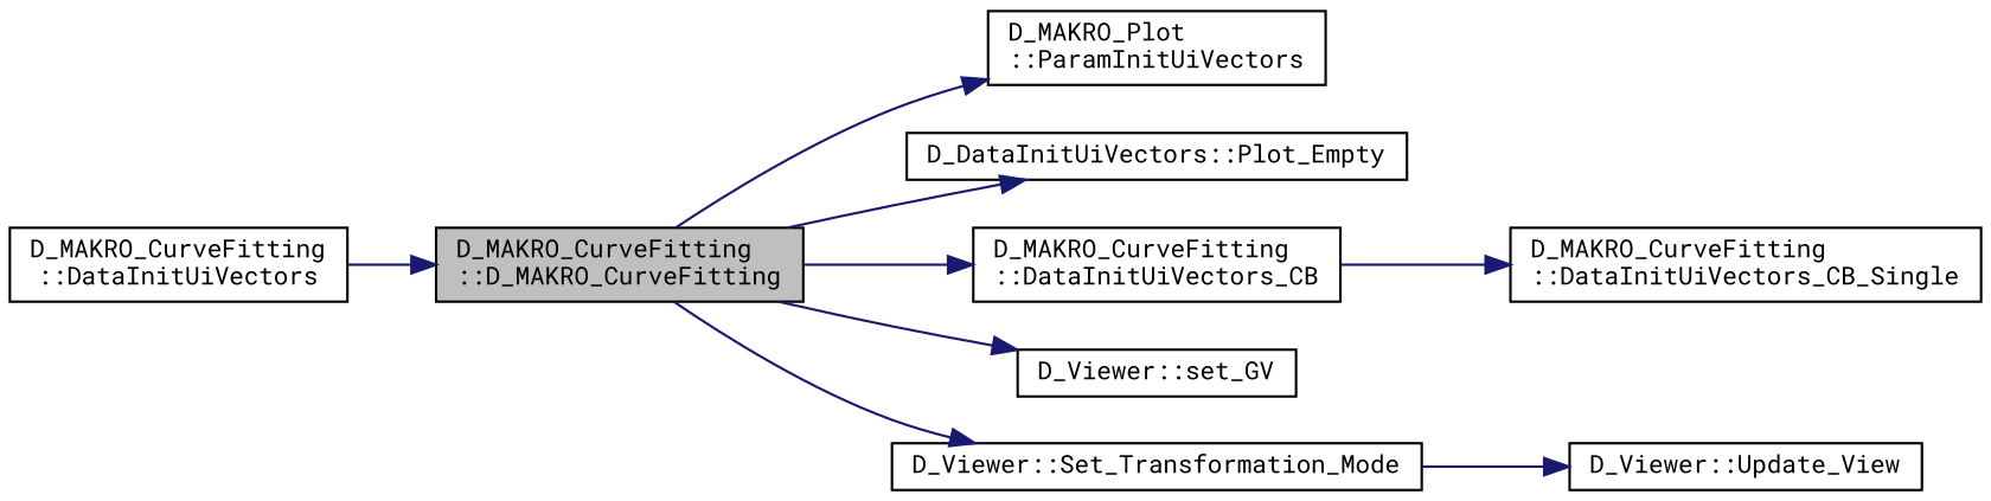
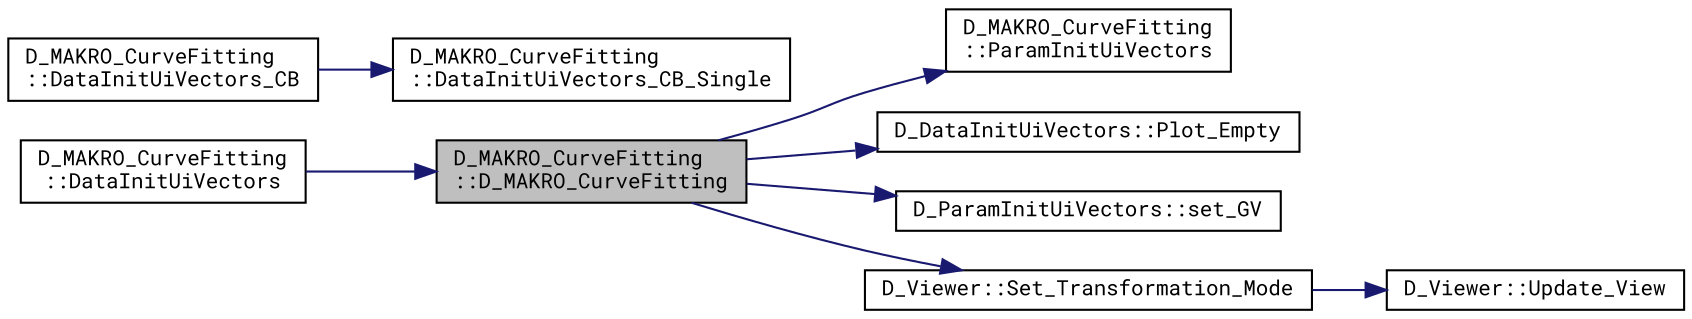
  digraph {
    fontname="Roboto Mono"
    rankdir=LR
    node [color=black fillcolor=white fontname="Roboto Mono" fontsize=10 shape=record style=filled]
    edge [color=midnightblue fontname="Roboto Mono" fontsize=10 labelfontname=Helvetica labelfontsize=10 style=solid]
    n1 [fillcolor=grey75 fontcolor=black height=0.2 label="D_MAKRO_CurveFitting\l::D_MAKRO_CurveFitting" width=0.4]
-   n2 [height=0.2 label="D_MAKRO_Plot\l::ParamInitUiVectors" width=0.4]
+   n2 [height=0.2 label="D_MAKRO_CurveFitting\l::ParamInitUiVectors" width=0.4]
    n3 [height=0.2 label="D_DataInitUiVectors::Plot_Empty" width=0.4]
    n4 [height=0.2 label="D_MAKRO_CurveFitting\l::DataInitUiVectors_CB" width=0.4]
-   n5 [height=0.2 label="D_Viewer::set_GV" width=0.4]
+   n5 [height=0.2 label="D_ParamInitUiVectors::set_GV" width=0.4]
    n6 [height=0.2 label="D_Viewer::Set_Transformation_Mode" width=0.4]
    n7 [height=0.2 label="D_MAKRO_CurveFitting\l::DataInitUiVectors" width=0.4]
    n8 [height=0.2 label="D_MAKRO_CurveFitting\l::DataInitUiVectors_CB_Single" width=0.4]
    n9 [height=0.2 label="D_Viewer::Update_View" width=0.4]
    n1 -> n2
    n1 -> n3
-   n1 -> n4
    n1 -> n5
    n1 -> n6
    n4 -> n8
    n6 -> n9
    n7 -> n1
  }
